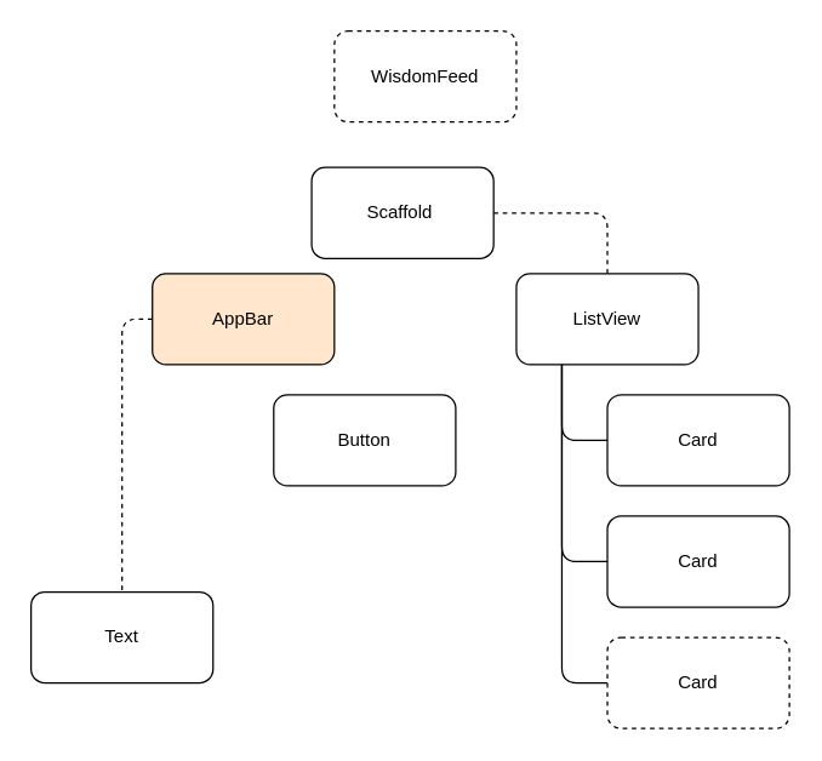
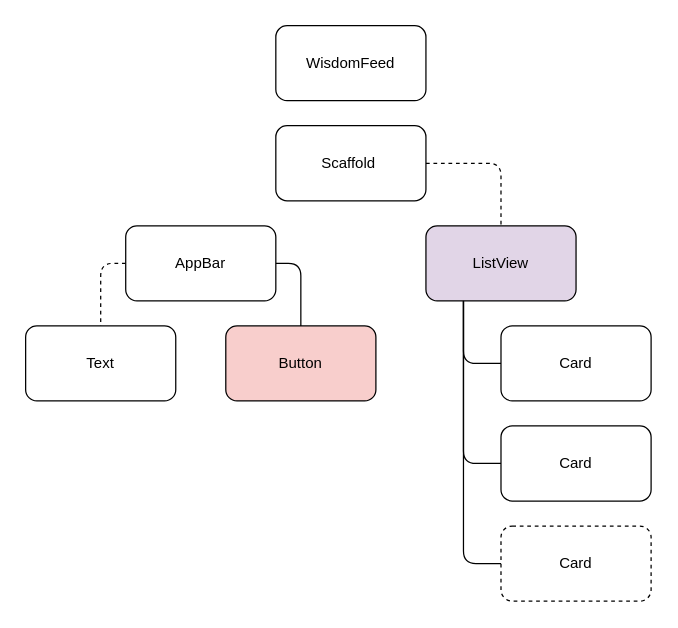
  <mxCell id="0" />
  <mxCell id="1" parent="0" />
- <mxCell id="2" value="WisdomFeed" style="rounded=1;whiteSpace=wrap;html=1;dashed=1;" vertex="1" parent="1"><mxGeometry x="220" y="20" width="120" height="60" as="geometry" /></mxCell>
+ <mxCell id="2" value="WisdomFeed" style="rounded=1;whiteSpace=wrap;html=1;" vertex="1" parent="1"><mxGeometry x="220" y="20" width="120" height="60" as="geometry" /></mxCell>
  <mxCell id="3" style="edgeStyle=orthogonalEdgeStyle;rounded=1;orthogonalLoop=1;jettySize=auto;html=1;endArrow=none;endFill=0;exitX=1;exitY=0.5;exitDx=0;exitDy=0;dashed=1;" edge="1" parent="1" source="4" target="13"><mxGeometry relative="1" as="geometry" /></mxCell>
- <mxCell id="4" value="Scaffold&amp;nbsp;" style="rounded=1;whiteSpace=wrap;html=1;" vertex="1" parent="1"><mxGeometry x="205" y="110" width="120" height="60" as="geometry" /></mxCell>
+ <mxCell id="4" value="Scaffold&amp;nbsp;" style="rounded=1;whiteSpace=wrap;html=1;" vertex="1" parent="1"><mxGeometry x="220" y="100" width="120" height="60" as="geometry" /></mxCell>
  <mxCell id="5" style="edgeStyle=orthogonalEdgeStyle;rounded=1;orthogonalLoop=1;jettySize=auto;html=1;entryX=0.5;entryY=0;entryDx=0;entryDy=0;exitX=0;exitY=0.5;exitDx=0;exitDy=0;endArrow=none;endFill=0;dashed=1;" edge="1" parent="1" source="7" target="8"><mxGeometry relative="1" as="geometry" /></mxCell>
- <mxCell id="7" value="AppBar" style="rounded=1;whiteSpace=wrap;html=1;fillColor=#ffe6cc;" vertex="1" parent="1"><mxGeometry x="100" y="180" width="120" height="60" as="geometry" /></mxCell>
- <mxCell id="8" value="Text" style="rounded=1;whiteSpace=wrap;html=1;" vertex="1" parent="1"><mxGeometry x="20" y="390" width="120" height="60" as="geometry" /></mxCell>
- <mxCell id="9" value="Button" style="rounded=1;whiteSpace=wrap;html=1;" vertex="1" parent="1"><mxGeometry x="180" y="260" width="120" height="60" as="geometry" /></mxCell>
+ <mxCell id="6" style="edgeStyle=orthogonalEdgeStyle;rounded=1;orthogonalLoop=1;jettySize=auto;html=1;exitX=1;exitY=0.5;exitDx=0;exitDy=0;endArrow=none;endFill=0;" edge="1" parent="1" source="7" target="9"><mxGeometry relative="1" as="geometry" /></mxCell>
+ <mxCell id="7" value="AppBar" style="rounded=1;whiteSpace=wrap;html=1;" vertex="1" parent="1"><mxGeometry x="100" y="180" width="120" height="60" as="geometry" /></mxCell>
+ <mxCell id="8" value="Text" style="rounded=1;whiteSpace=wrap;html=1;" vertex="1" parent="1"><mxGeometry x="20" y="260" width="120" height="60" as="geometry" /></mxCell>
+ <mxCell id="9" value="Button" style="rounded=1;whiteSpace=wrap;html=1;fillColor=#f8cecc;" vertex="1" parent="1"><mxGeometry x="180" y="260" width="120" height="60" as="geometry" /></mxCell>
  <mxCell id="10" style="edgeStyle=orthogonalEdgeStyle;rounded=1;orthogonalLoop=1;jettySize=auto;html=1;exitX=0.25;exitY=1;exitDx=0;exitDy=0;entryX=0;entryY=0.5;entryDx=0;entryDy=0;endArrow=none;endFill=0;" edge="1" parent="1" source="13" target="14"><mxGeometry relative="1" as="geometry" /></mxCell>
  <mxCell id="11" style="edgeStyle=orthogonalEdgeStyle;rounded=1;orthogonalLoop=1;jettySize=auto;html=1;entryX=0;entryY=0.5;entryDx=0;entryDy=0;exitX=0.25;exitY=1;exitDx=0;exitDy=0;endArrow=none;endFill=0;" edge="1" parent="1" source="13" target="15"><mxGeometry relative="1" as="geometry" /></mxCell>
  <mxCell id="12" style="edgeStyle=orthogonalEdgeStyle;rounded=1;orthogonalLoop=1;jettySize=auto;html=1;entryX=0;entryY=0.5;entryDx=0;entryDy=0;exitX=0.25;exitY=1;exitDx=0;exitDy=0;endArrow=none;endFill=0;" edge="1" parent="1" source="13" target="16"><mxGeometry relative="1" as="geometry" /></mxCell>
- <mxCell id="13" value="ListView" style="rounded=1;whiteSpace=wrap;html=1;" vertex="1" parent="1"><mxGeometry x="340" y="180" width="120" height="60" as="geometry" /></mxCell>
+ <mxCell id="13" value="ListView" style="rounded=1;whiteSpace=wrap;html=1;fillColor=#e1d5e7;" vertex="1" parent="1"><mxGeometry x="340" y="180" width="120" height="60" as="geometry" /></mxCell>
  <mxCell id="14" value="Card" style="rounded=1;whiteSpace=wrap;html=1;" vertex="1" parent="1"><mxGeometry x="400" y="260" width="120" height="60" as="geometry" /></mxCell>
  <mxCell id="15" value="Card" style="rounded=1;whiteSpace=wrap;html=1;" vertex="1" parent="1"><mxGeometry x="400" y="340" width="120" height="60" as="geometry" /></mxCell>
  <mxCell id="16" value="Card" style="rounded=1;whiteSpace=wrap;html=1;dashed=1;" vertex="1" parent="1"><mxGeometry x="400" y="420" width="120" height="60" as="geometry" /></mxCell>
